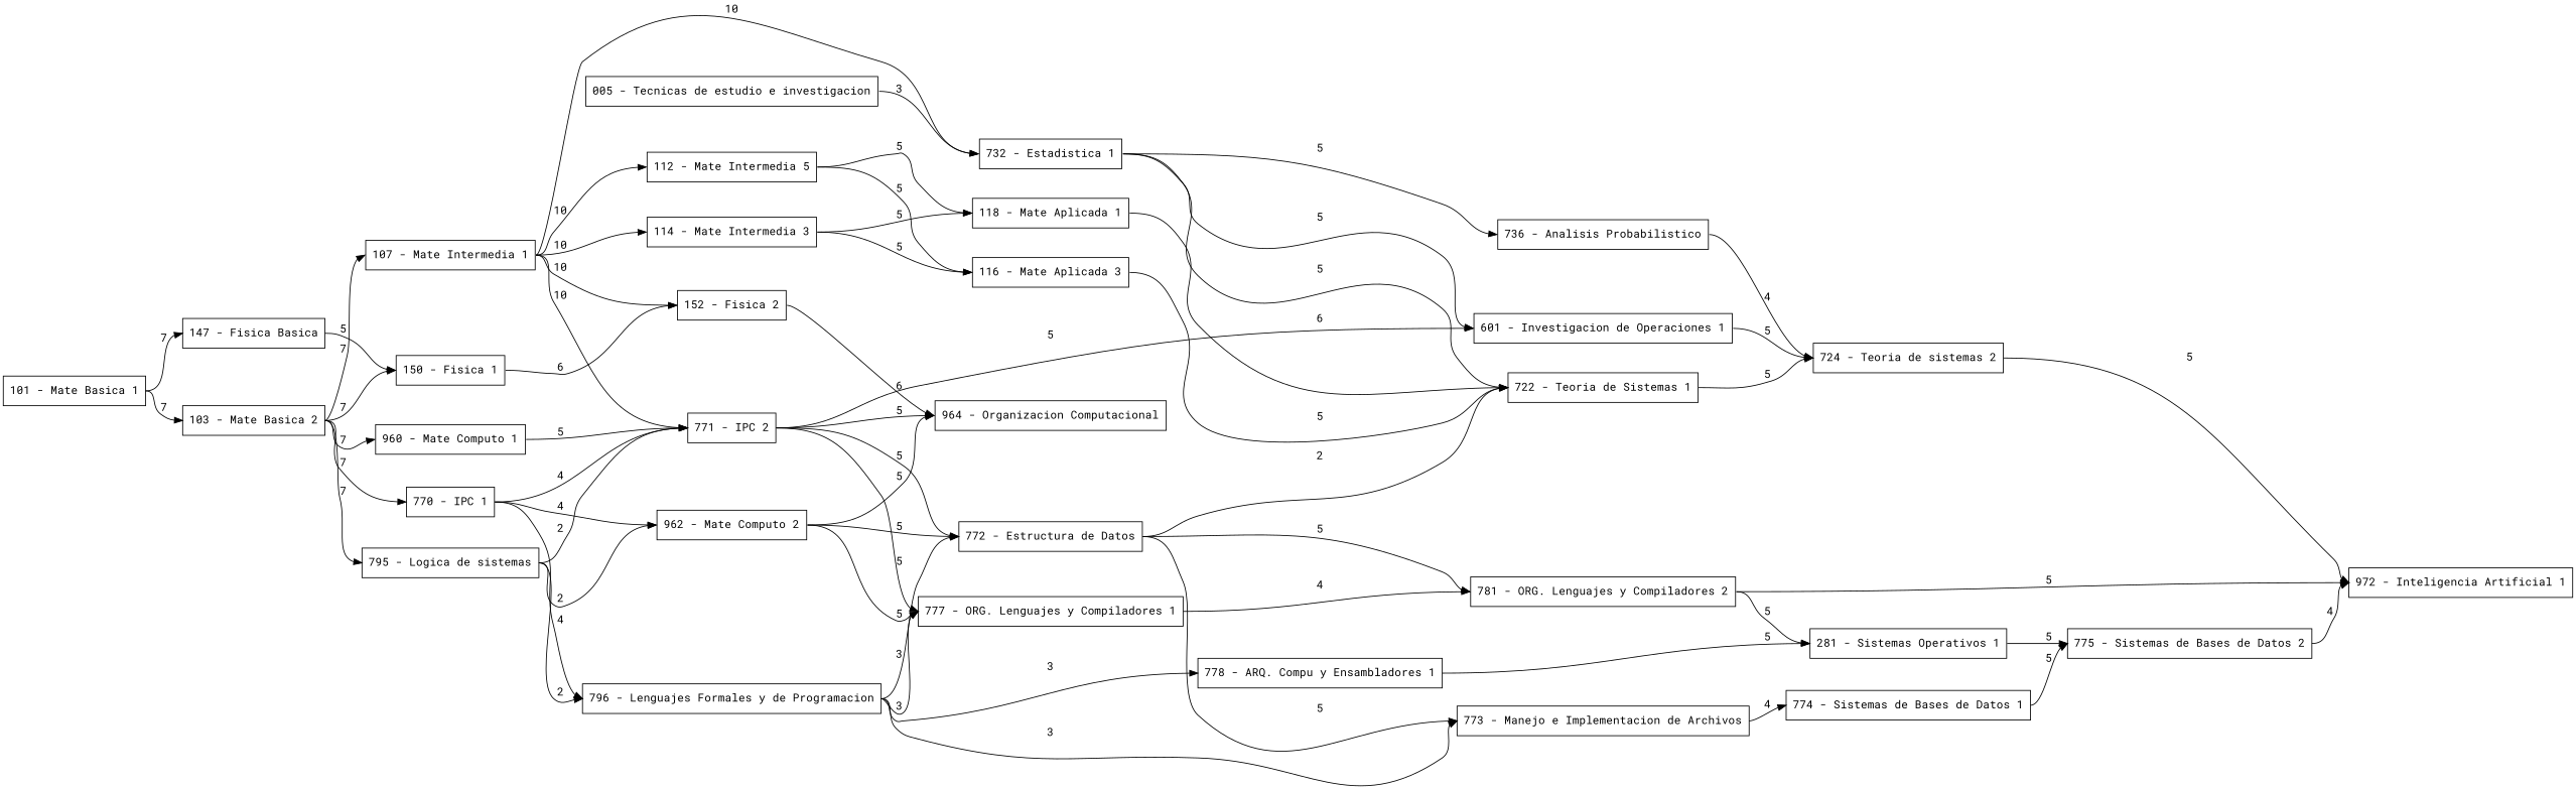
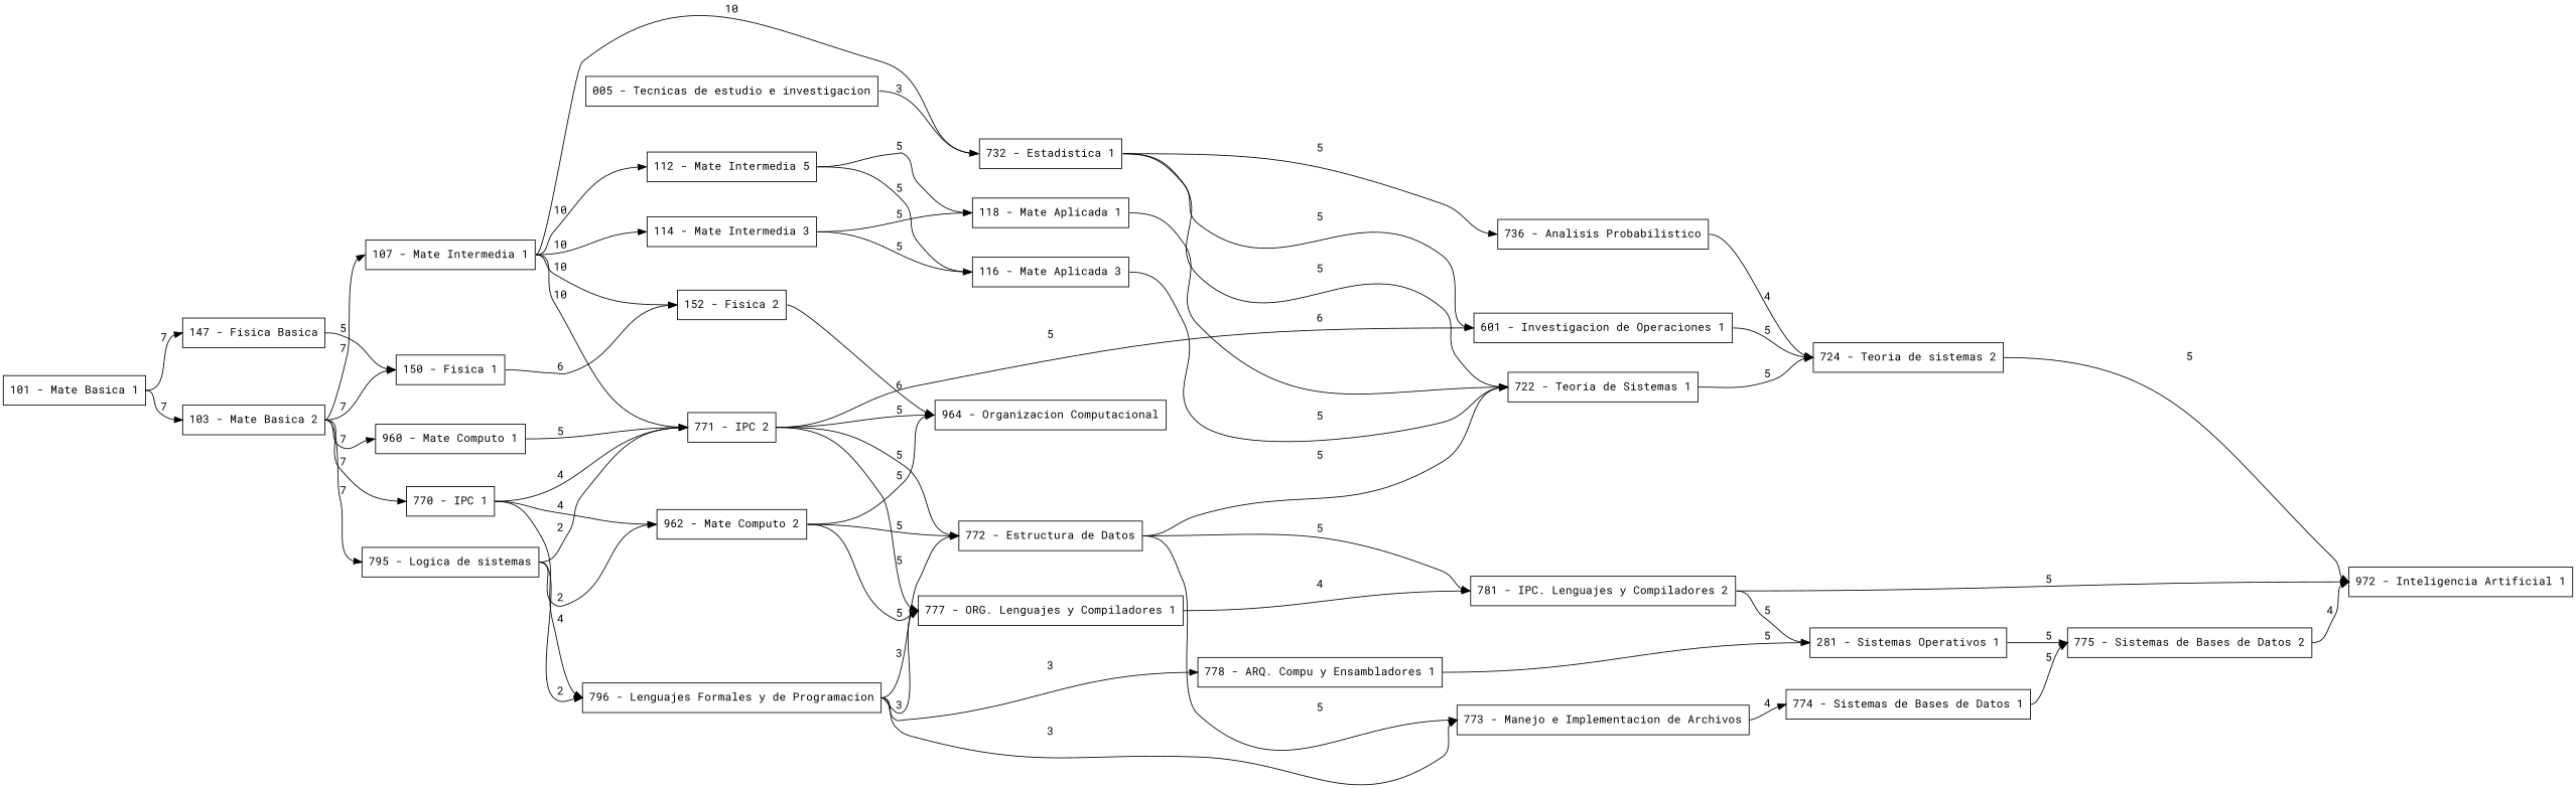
  digraph {
    fontname="Roboto Mono"
    nodesep=0.5
    rankdir=RL
    node [fontname="Roboto Mono" shape=box]
    edge [dir=back fontname="Roboto Mono" headport=e tailport=w]
    n1 [label="972 - Inteligencia Artificial 1"]
-   n2 [label="781 - ORG. Lenguajes y Compiladores 2"]
+   n2 [label="781 - IPC. Lenguajes y Compiladores 2"]
    n3 [label="775 - Sistemas de Bases de Datos 2"]
    n4 [label="724 - Teoria de sistemas 2"]
    n5 [label="777 - ORG. Lenguajes y Compiladores 1"]
    n6 [label="772 - Estructura de Datos"]
    n7 [label="281 - Sistemas Operativos 1"]
    n8 [label="774 - Sistemas de Bases de Datos 1"]
    n9 [label="722 - Teoria de Sistemas 1"]
    n10 [label="601 - Investigacion de Operaciones 1"]
    n11 [label="736 - Analisis Probabilistico"]
    n12 [label="771 - IPC 2"]
    n13 [label="796 - Lenguajes Formales y de Programacion"]
    n14 [label="962 - Mate Computo 2"]
    n15 [label="107 - Mate Intermedia 1"]
    n16 [label="770 - IPC 1"]
    n17 [label="795 - Logica de sistemas"]
    n18 [label="960 - Mate Computo 1"]
    n19 [label="103 - Mate Basica 2"]
    n20 [label="101 - Mate Basica 1"]
    n21 [label="778 - ARQ. Compu y Ensambladores 1"]
    n22 [label="773 - Manejo e Implementacion de Archivos"]
    n23 [label="964 - Organizacion Computacional"]
    n24 [label="152 - Fisica 2"]
    n25 [label="150 - Fisica 1"]
    n26 [label="147 - Fisica Basica"]
    n27 [label="732 - Estadistica 1"]
    n28 [label="116 - Mate Aplicada 3"]
    n29 [label="118 - Mate Aplicada 1"]
    n30 [label="005 - Tecnicas de estudio e investigacion"]
    n31 [label="112 - Mate Intermedia 5"]
    n32 [label="114 - Mate Intermedia 3"]
    n1 -> n2 [label=5]
    n1 -> n3 [label=4]
    n1 -> n4 [label=5]
    n2 -> n5 [label=4]
    n2 -> n6 [label=5]
    n3 -> n7 [label=5]
    n3 -> n8 [label=5]
    n4 -> n9 [label=5]
    n4 -> n10 [label=5]
    n4 -> n11 [label=4]
    n5 -> n12 [label=5]
    n5 -> n13 [label=3]
    n5 -> n14 [label=5]
    n6 -> n12 [label=5]
    n6 -> n13 [label=3]
    n6 -> n14 [label=5]
    n7 -> n2 [label=5]
    n7 -> n21 [label=5]
    n8 -> n22 [label=4]
-   n9 -> n6 [label=2]
+   n9 -> n6 [label=5]
    n9 -> n27 [label=5]
    n9 -> n28 [label=5]
    n9 -> n29 [label=6]
    n10 -> n12 [label=5]
    n10 -> n27 [label=5]
    n11 -> n27 [label=5]
    n12 -> n15 [label=10]
    n12 -> n16 [label=4]
    n12 -> n17 [label=2]
    n12 -> n18 [label=5]
    n13 -> n16 [label=4]
    n13 -> n17 [label=2]
    n14 -> n16 [label=4]
    n14 -> n17 [label=2]
    n15 -> n19 [label=7]
    n16 -> n19 [label=7]
    n17 -> n19 [label=7]
    n18 -> n19 [label=7]
    n19 -> n20 [label=7]
    n21 -> n13 [label=3]
    n22 -> n6 [label=5]
    n22 -> n13 [label=3]
    n23 -> n12 [label=5]
    n23 -> n14 [label=5]
    n23 -> n24 [label=6]
    n24 -> n15 [label=10]
    n24 -> n25 [label=6]
    n25 -> n19 [label=7]
    n25 -> n26 [label=5]
    n26 -> n20 [label=7]
    n27 -> n15 [label=10]
    n27 -> n30 [label=3]
    n28 -> n31 [label=5]
    n28 -> n32 [label=5]
    n29 -> n31 [label=5]
    n29 -> n32 [label=5]
    n31 -> n15 [label=10]
    n32 -> n15 [label=10]
  }
